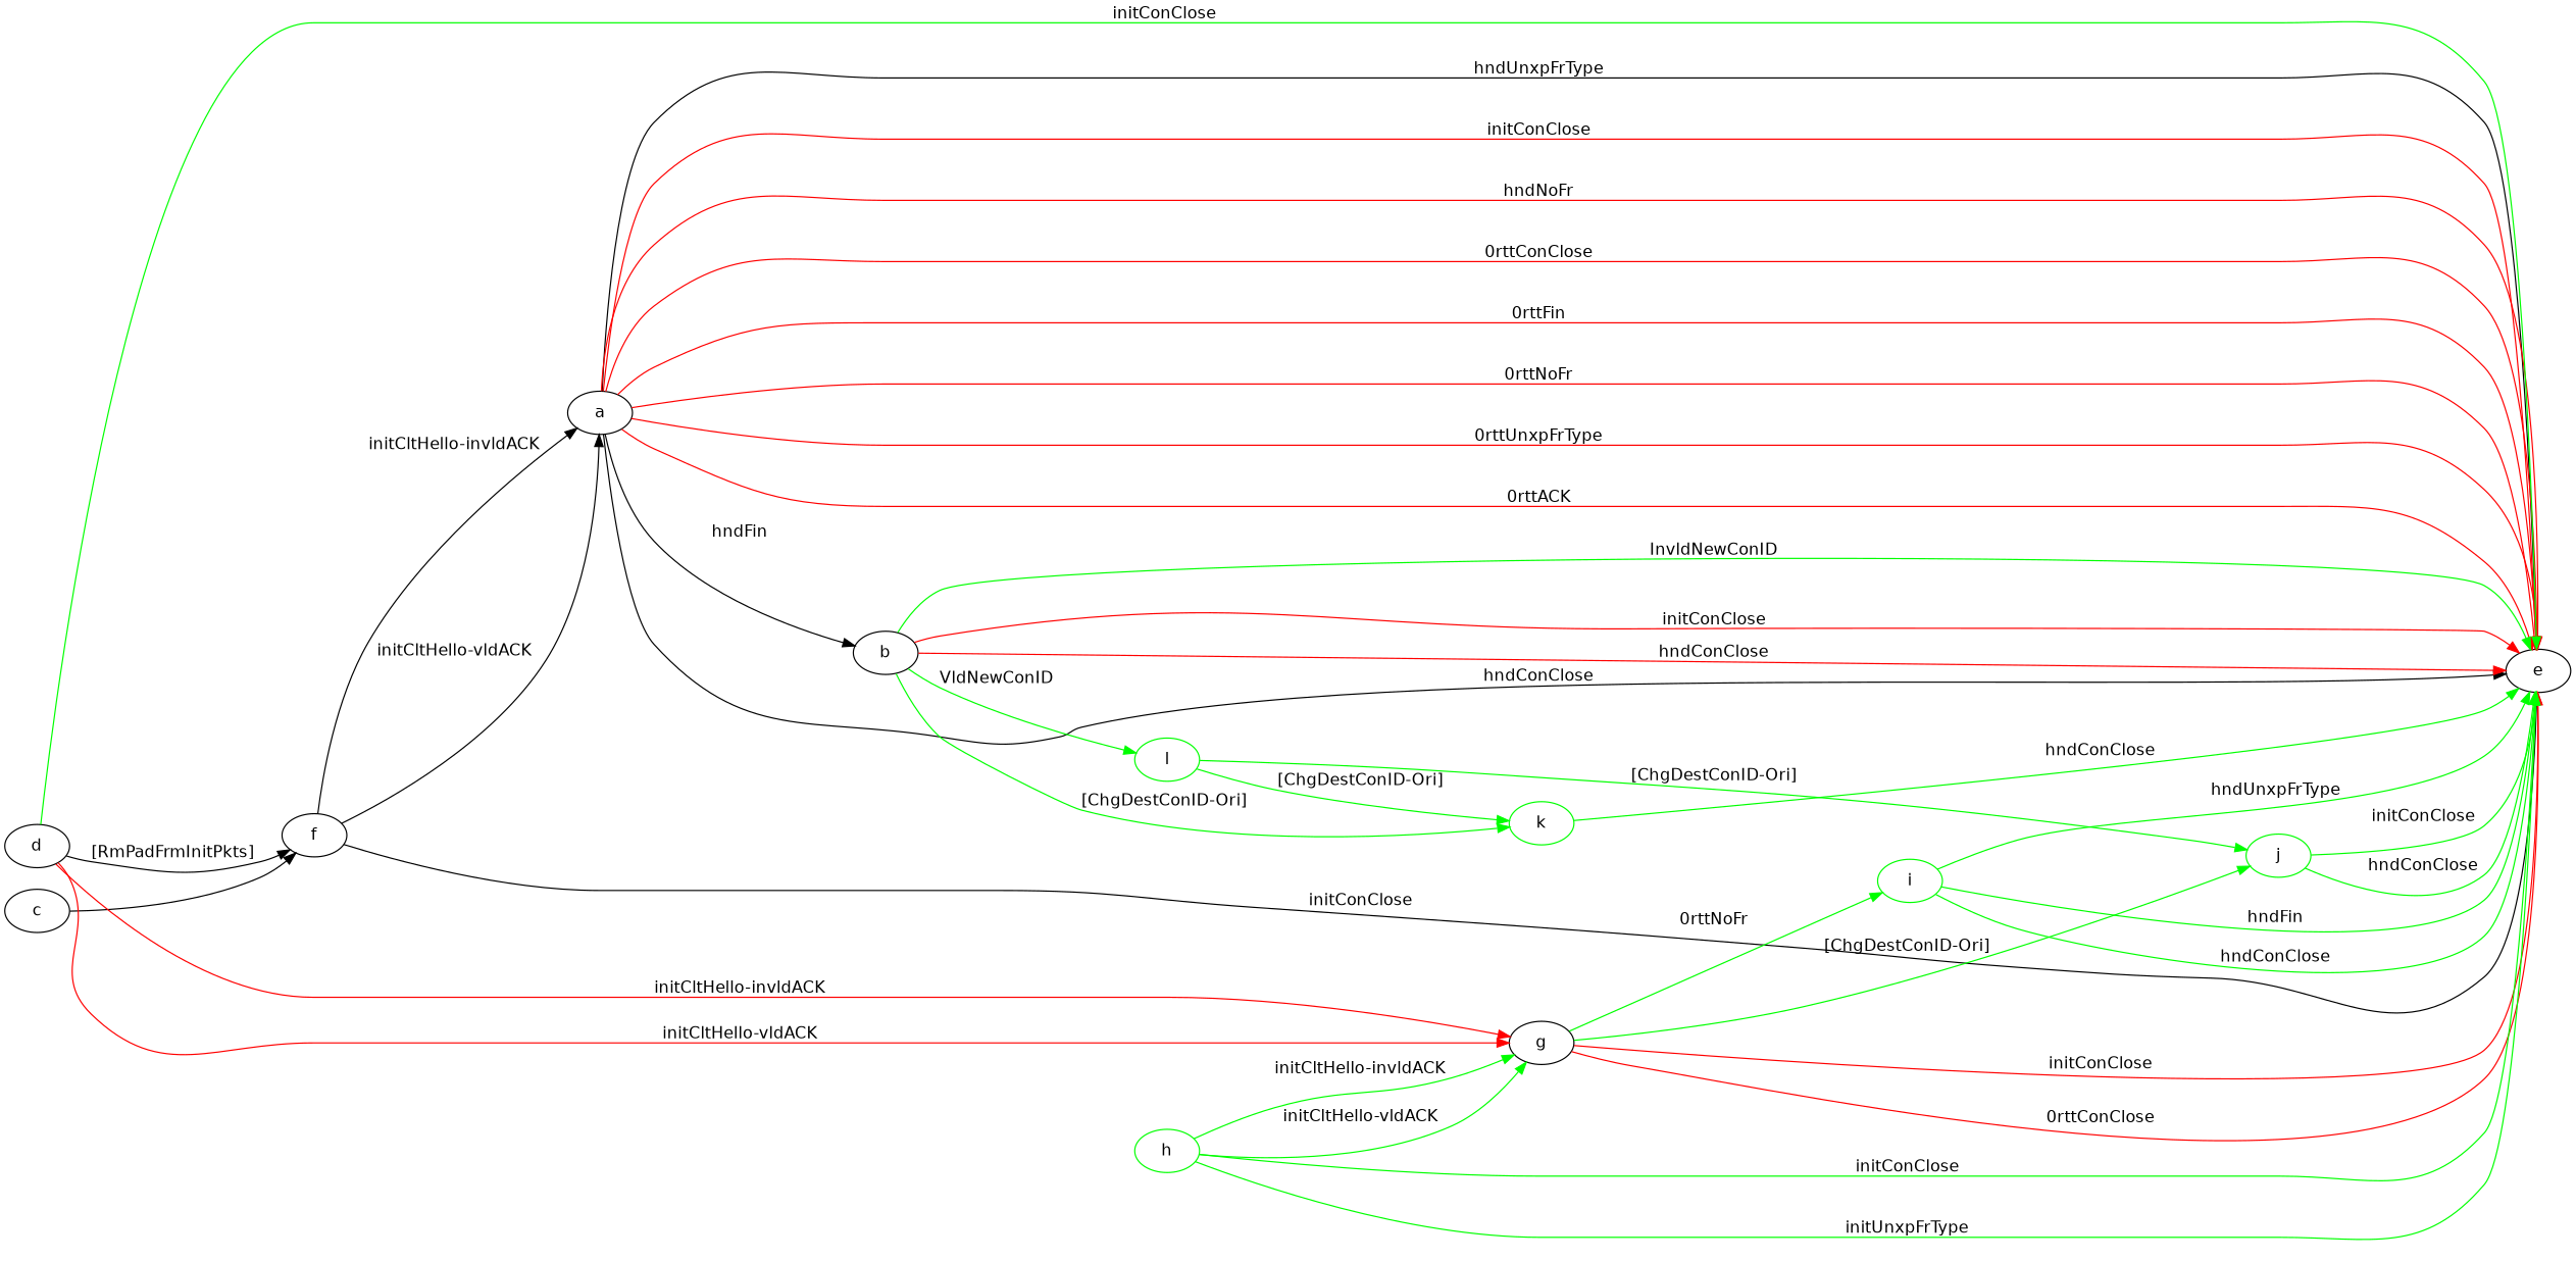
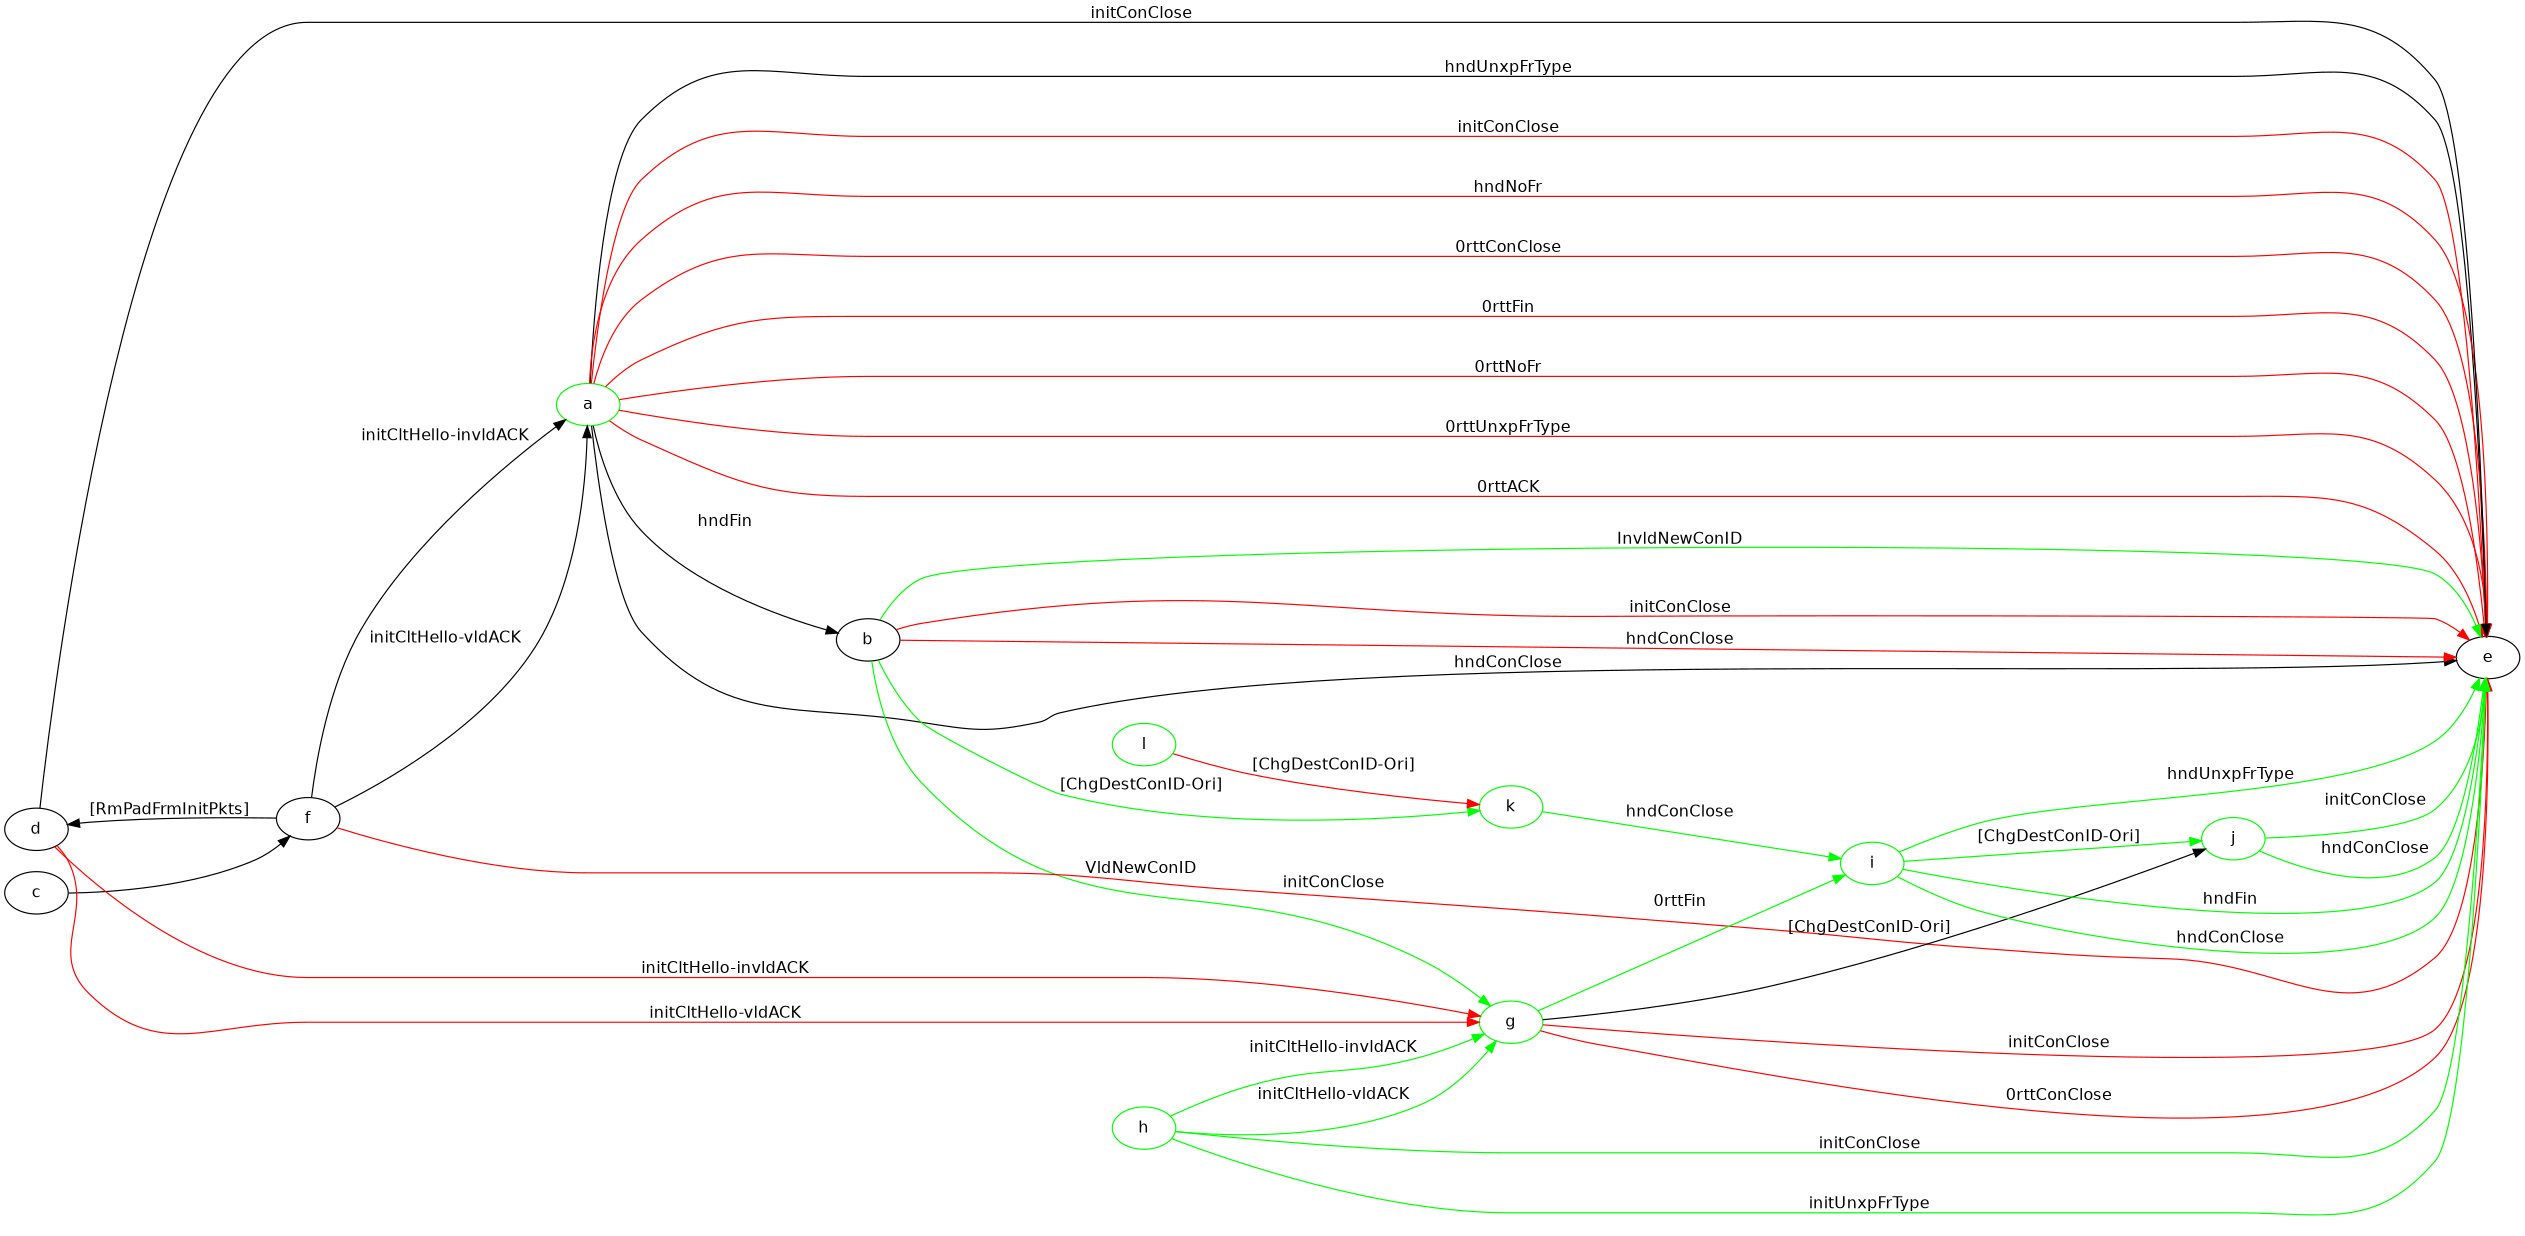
  digraph {
    fontname="DejaVu Sans"
    rankdir=LR
    node [fontname="DejaVu Sans"]
    edge [fontname="DejaVu Sans" color=green]
-   a
+   a [color=green]
    b
    e
    k [color=green]
    l [color=green]
    c
    f
    d
-   g
+   g [color=green]
    h [color=green]
    i [color=green]
    j [color=green]
    a -> b [label="hndFin " color=""]
    a -> e [label="hndConClose " color=""]
    a -> e [label="hndUnxpFrType " color=""]
    a -> e [color=red label="initConClose "]
    a -> e [color=red label="hndNoFr "]
    a -> e [color=red label="0rttConClose "]
    a -> e [color=red label="0rttFin "]
    a -> e [color=red label="0rttNoFr "]
    a -> e [color=red label="0rttUnxpFrType "]
    a -> e [color=red label="0rttACK "]
    b -> e [label="InvldNewConID "]
    b -> e [color=red label="initConClose "]
    b -> e [color=red label="hndConClose "]
    b -> k [label="[ChgDestConID-Ori] "]
-   b -> l [label="VldNewConID "]
-   k -> e [label="hndConClose "]
-   l -> k [label="[ChgDestConID-Ori] "]
+   b -> g [label="VldNewConID "]
+   k -> i [label="hndConClose "]
+   l -> k [color=red label="[ChgDestConID-Ori] "]
    c -> f [color=""]
    f -> a [label="initCltHello-vldACK " color=""]
    f -> a [label="initCltHello-invldACK " color=""]
-   f -> e [label="initConClose " color=""]
-   d -> f [label="[RmPadFrmInitPkts] " color=""]
-   d -> e [label="initConClose "]
+   f -> e [label="initConClose " color=red]
+   f -> d [label="[RmPadFrmInitPkts] " color=""]
+   d -> e [label="initConClose " color=""]
    d -> g [color=red label="initCltHello-vldACK "]
    d -> g [color=red label="initCltHello-invldACK "]
    g -> e [color=red label="initConClose "]
    g -> e [color=red label="0rttConClose "]
-   g -> i [label="0rttNoFr "]
-   g -> j [label="[ChgDestConID-Ori] "]
+   g -> i [label="0rttFin "]
+   g -> j [color=black label="[ChgDestConID-Ori] "]
    h -> e [label="initConClose "]
    h -> e [label="initUnxpFrType "]
    h -> g [label="initCltHello-vldACK "]
    h -> g [label="initCltHello-invldACK "]
    i -> e [label="hndFin "]
    i -> e [label="hndConClose "]
    i -> e [label="hndUnxpFrType "]
-   l -> j [label="[ChgDestConID-Ori] "]
+   i -> j [label="[ChgDestConID-Ori] "]
    j -> e [label="initConClose "]
    j -> e [label="hndConClose "]
  }
